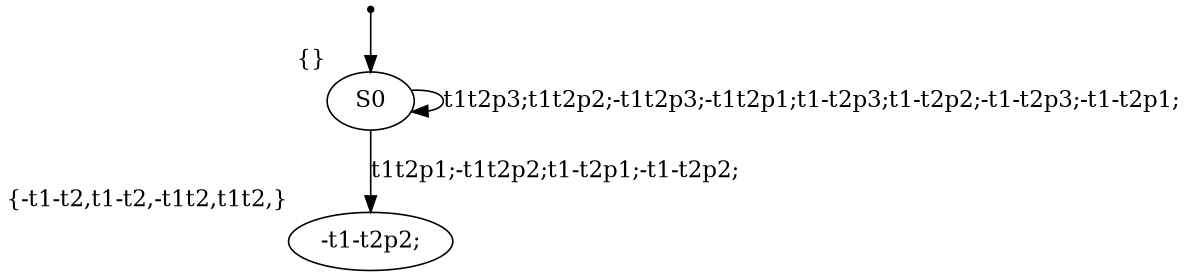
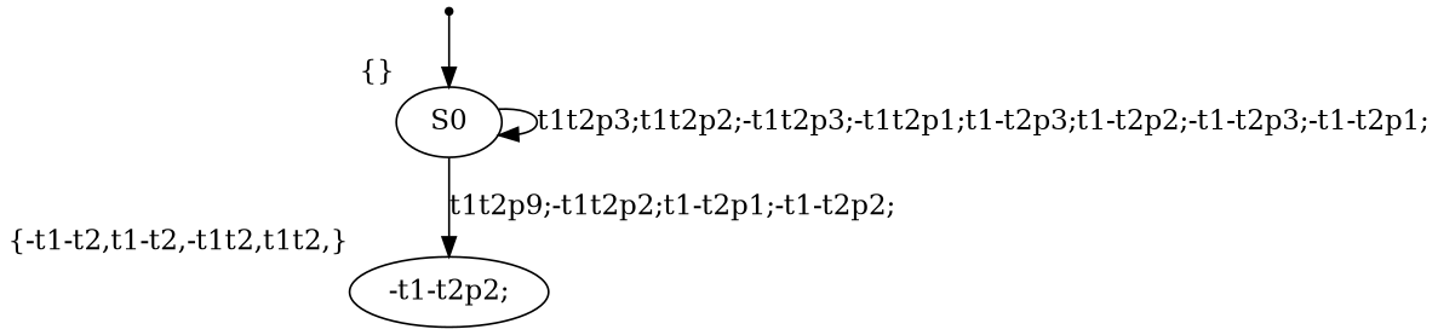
  digraph {
    Initial [shape=point]
    S0 [xlabel="{}"]
    n3 [label="-t1-t2p2;" xlabel="{-t1-t2,t1-t2,-t1t2,t1t2,}"]
    Initial -> S0
    S0 -> S0 [label="t1t2p3;t1t2p2;-t1t2p3;-t1t2p1;t1-t2p3;t1-t2p2;-t1-t2p3;-t1-t2p1;"]
-   S0 -> n3 [label="t1t2p1;-t1t2p2;t1-t2p1;-t1-t2p2;"]
+   S0 -> n3 [label="t1t2p9;-t1t2p2;t1-t2p1;-t1-t2p2;"]
  }
